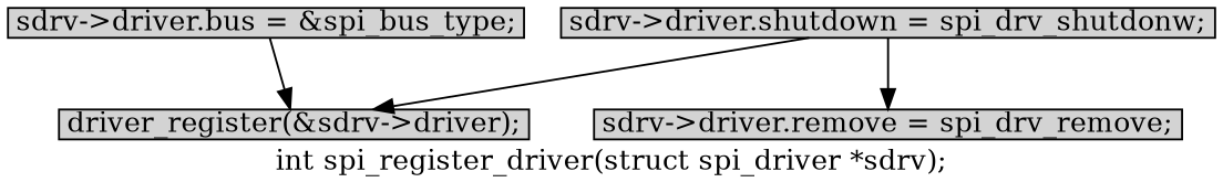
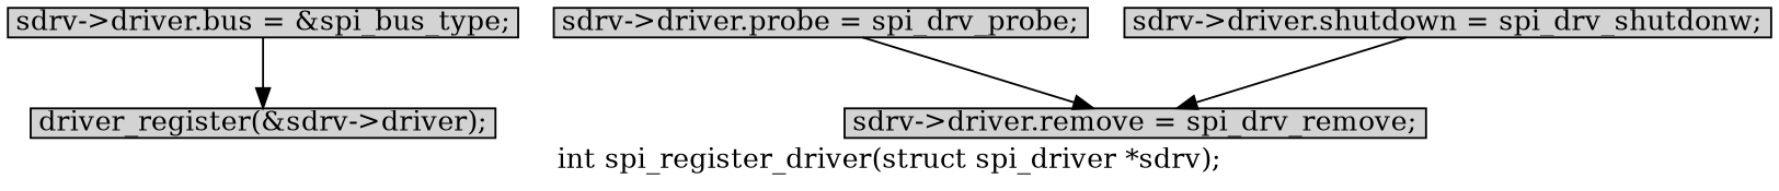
  digraph {
    label="int spi_register_driver(struct spi_driver *sdrv);"
    node [margin="0.05,0.005" shape=box style=filled]
    n1 [height=0.1 label="sdrv->driver.bus = &spi_bus_type;" width=0.1]
    n2 [height=0.1 label="driver_register(&sdrv->driver);" width=0.1]
+   n3 [height=0.1 label="sdrv->driver.probe = spi_drv_probe;" width=0.1]
    n4 [height=0.1 label="sdrv->driver.remove = spi_drv_remove;" width=0.1]
    n5 [height=0.1 label="sdrv->driver.shutdown = spi_drv_shutdonw;" width=0.1]
    n1 -> n2
-   n5 -> n2
+   n3 -> n4
    n5 -> n4
  }
